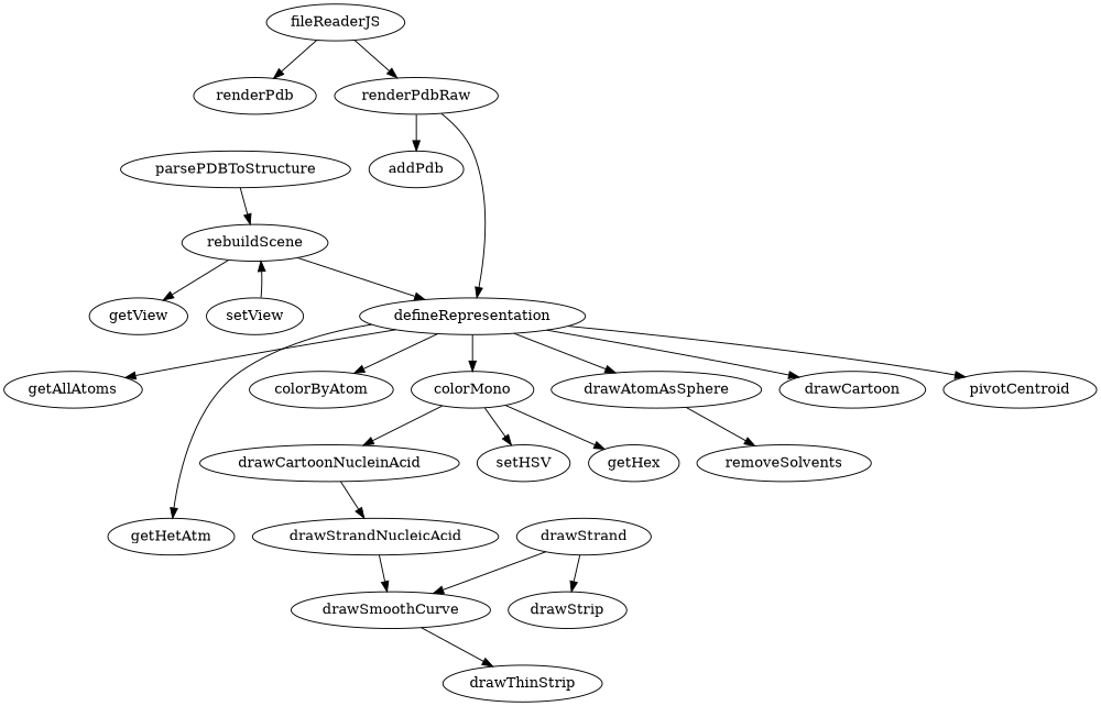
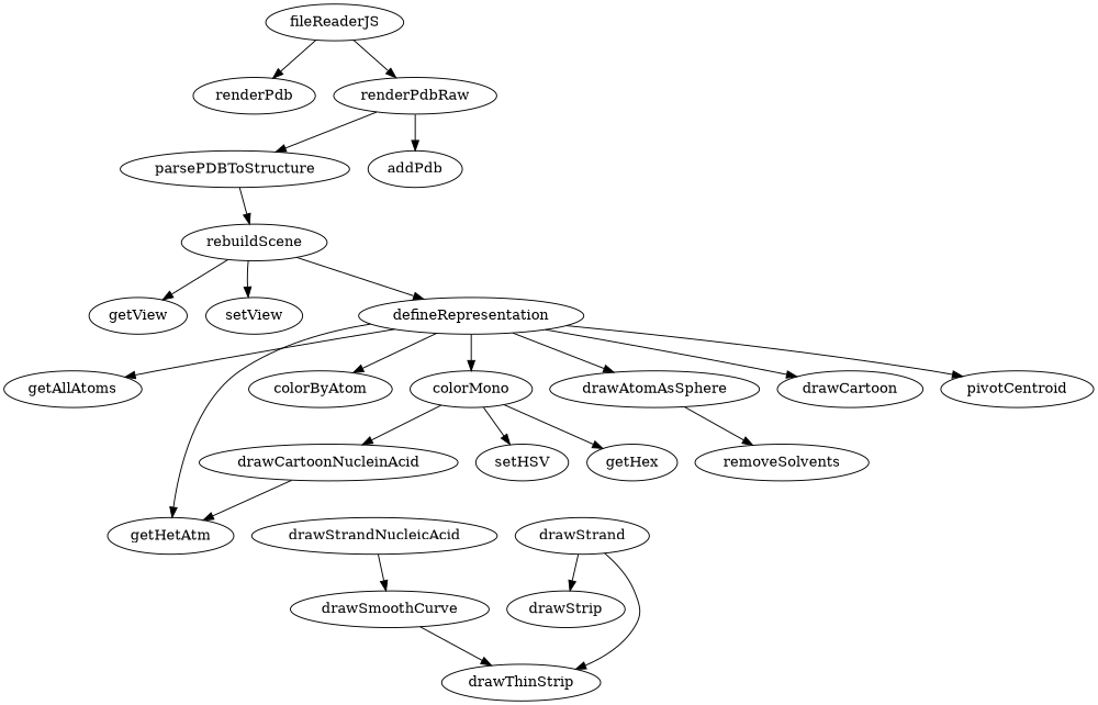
  digraph {
    n1 [label=fileReaderJS]
    n2 [label=renderPdb]
    n3 [label=renderPdbRaw]
    n4 [label=parsePDBToStructure]
    n5 [label=addPdb]
    n6 [label=rebuildScene]
    n7 [label=getView]
    n8 [label=defineRepresentation]
    n9 [label=setView]
    n10 [label=getAllAtoms]
    n11 [label=getHetAtm]
    n12 [label=colorByAtom]
    n13 [label=colorMono]
    n14 [label=drawAtomAsSphere]
    n15 [label=drawCartoon]
    n16 [label=pivotCentroid]
    n17 [label=removeSolvents]
    n18 [label=drawCartoonNucleinAcid]
    n19 [label=setHSV]
    n20 [label=getHex]
    n21 [label=drawStrandNucleicAcid]
    n22 [label=drawStrand]
    n23 [label=drawSmoothCurve]
    n24 [label=drawStrip]
    n25 [label=drawThinStrip]
    n1 -> n2
    n1 -> n3
-   n3 -> n8
+   n3 -> n4
    n3 -> n5
    n4 -> n6
    n6 -> n7
    n6 -> n8
-   n9 -> n6
+   n6 -> n9
    n8 -> n10
    n8 -> n11
    n8 -> n12
    n8 -> n13
    n8 -> n14
    n8 -> n15
    n8 -> n16
    n13 -> n18
    n13 -> n19
    n13 -> n20
    n14 -> n17
-   n18 -> n21
+   n18 -> n11
    n21 -> n23
-   n22 -> n23
+   n22 -> n25
    n22 -> n24
    n23 -> n25
  }
